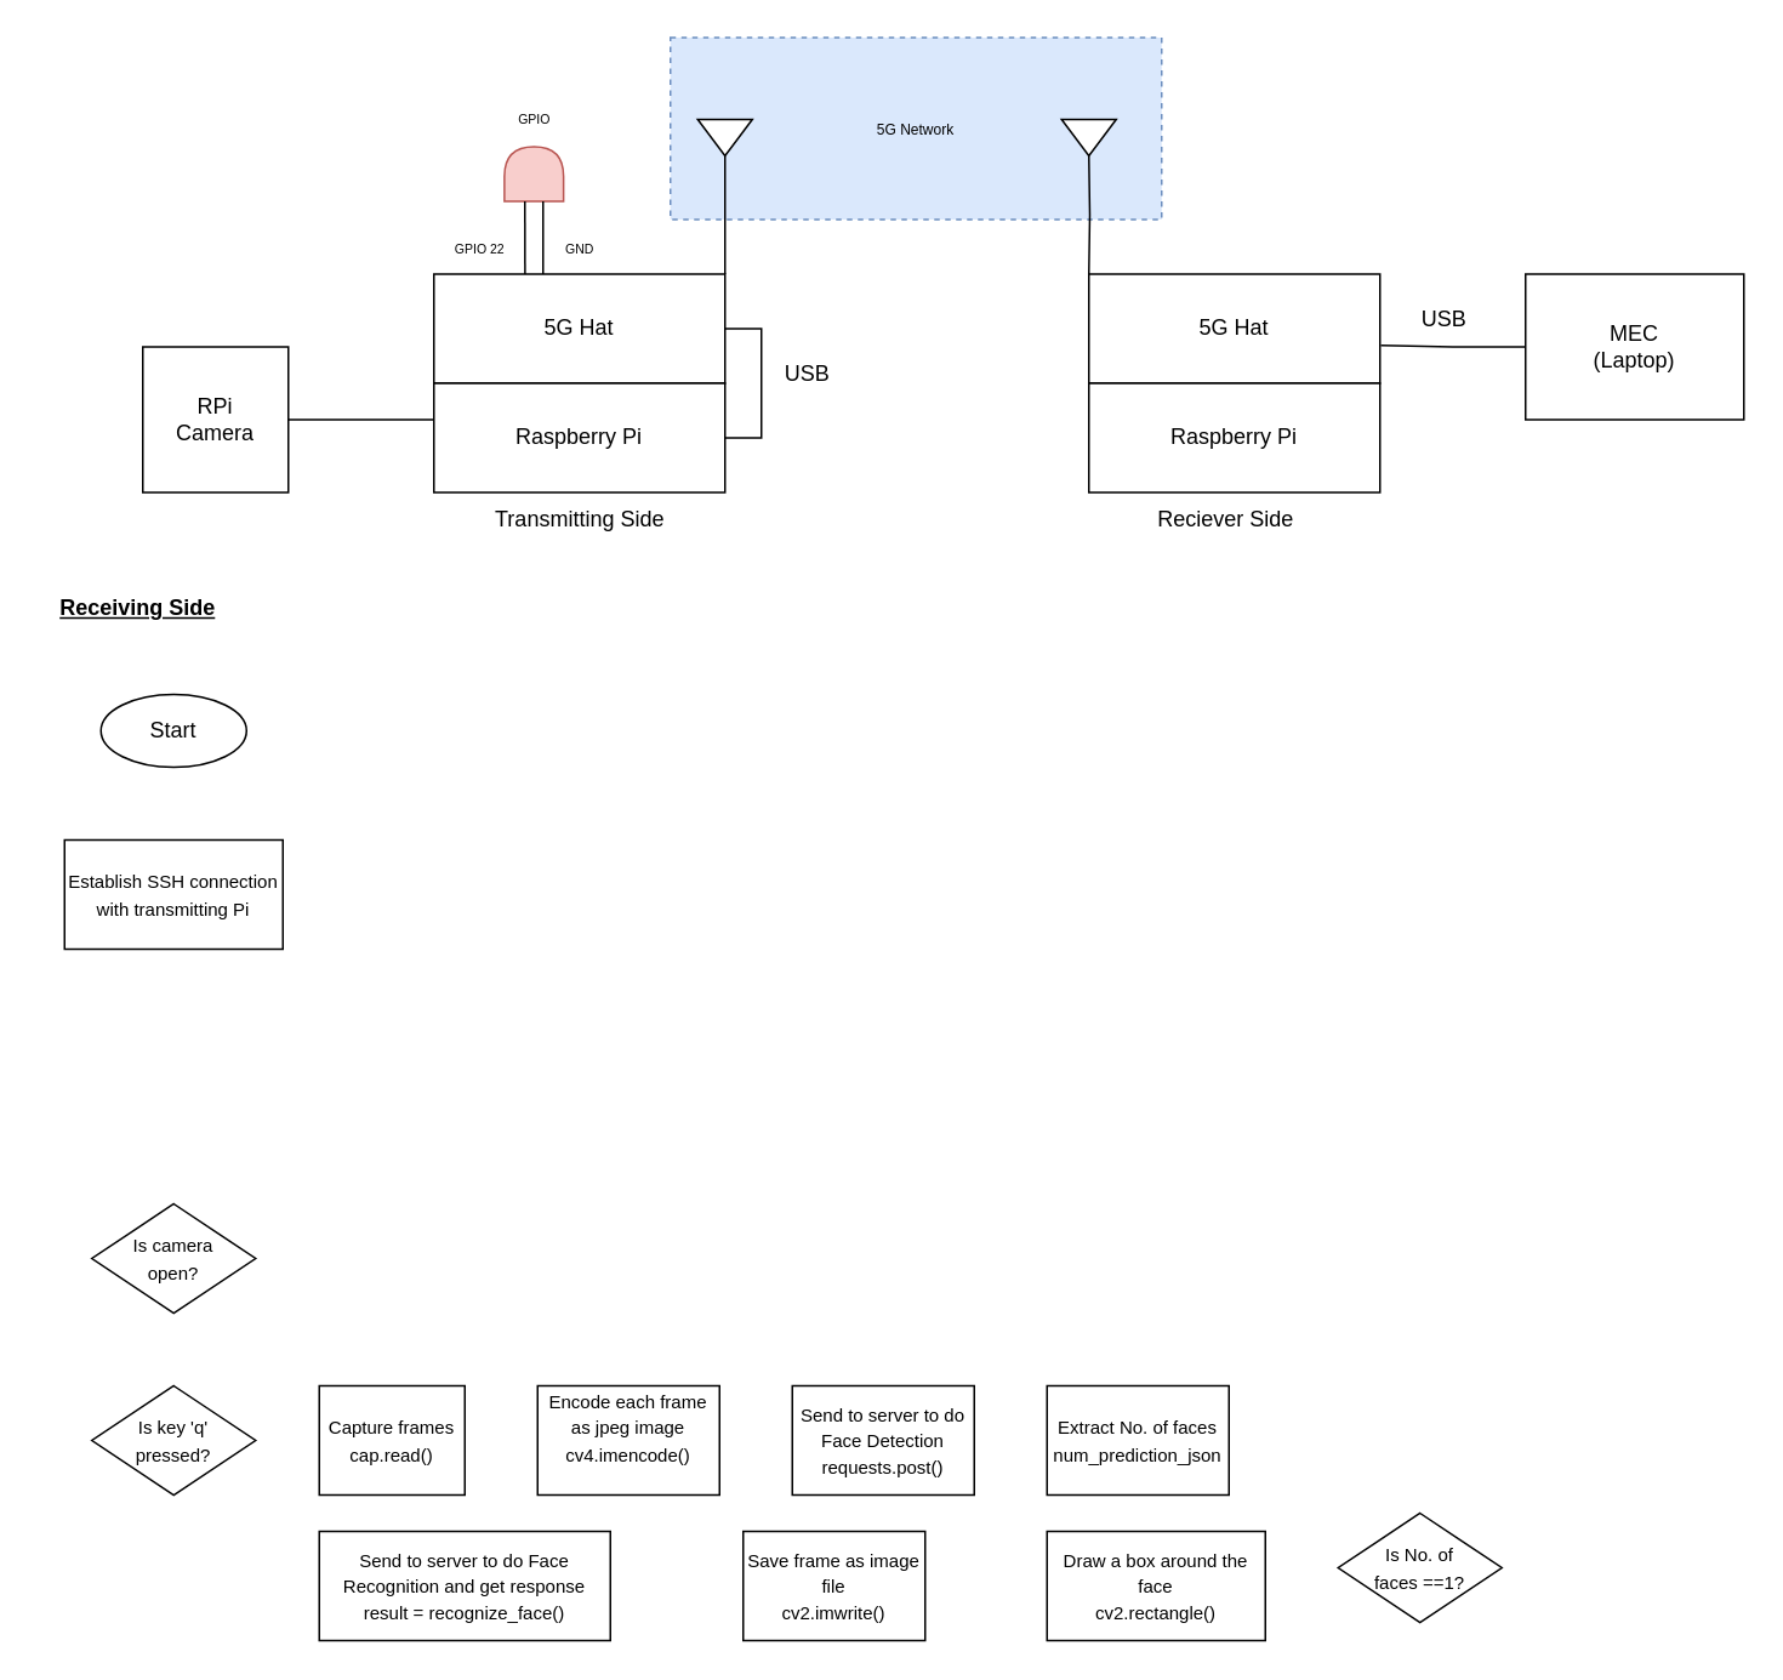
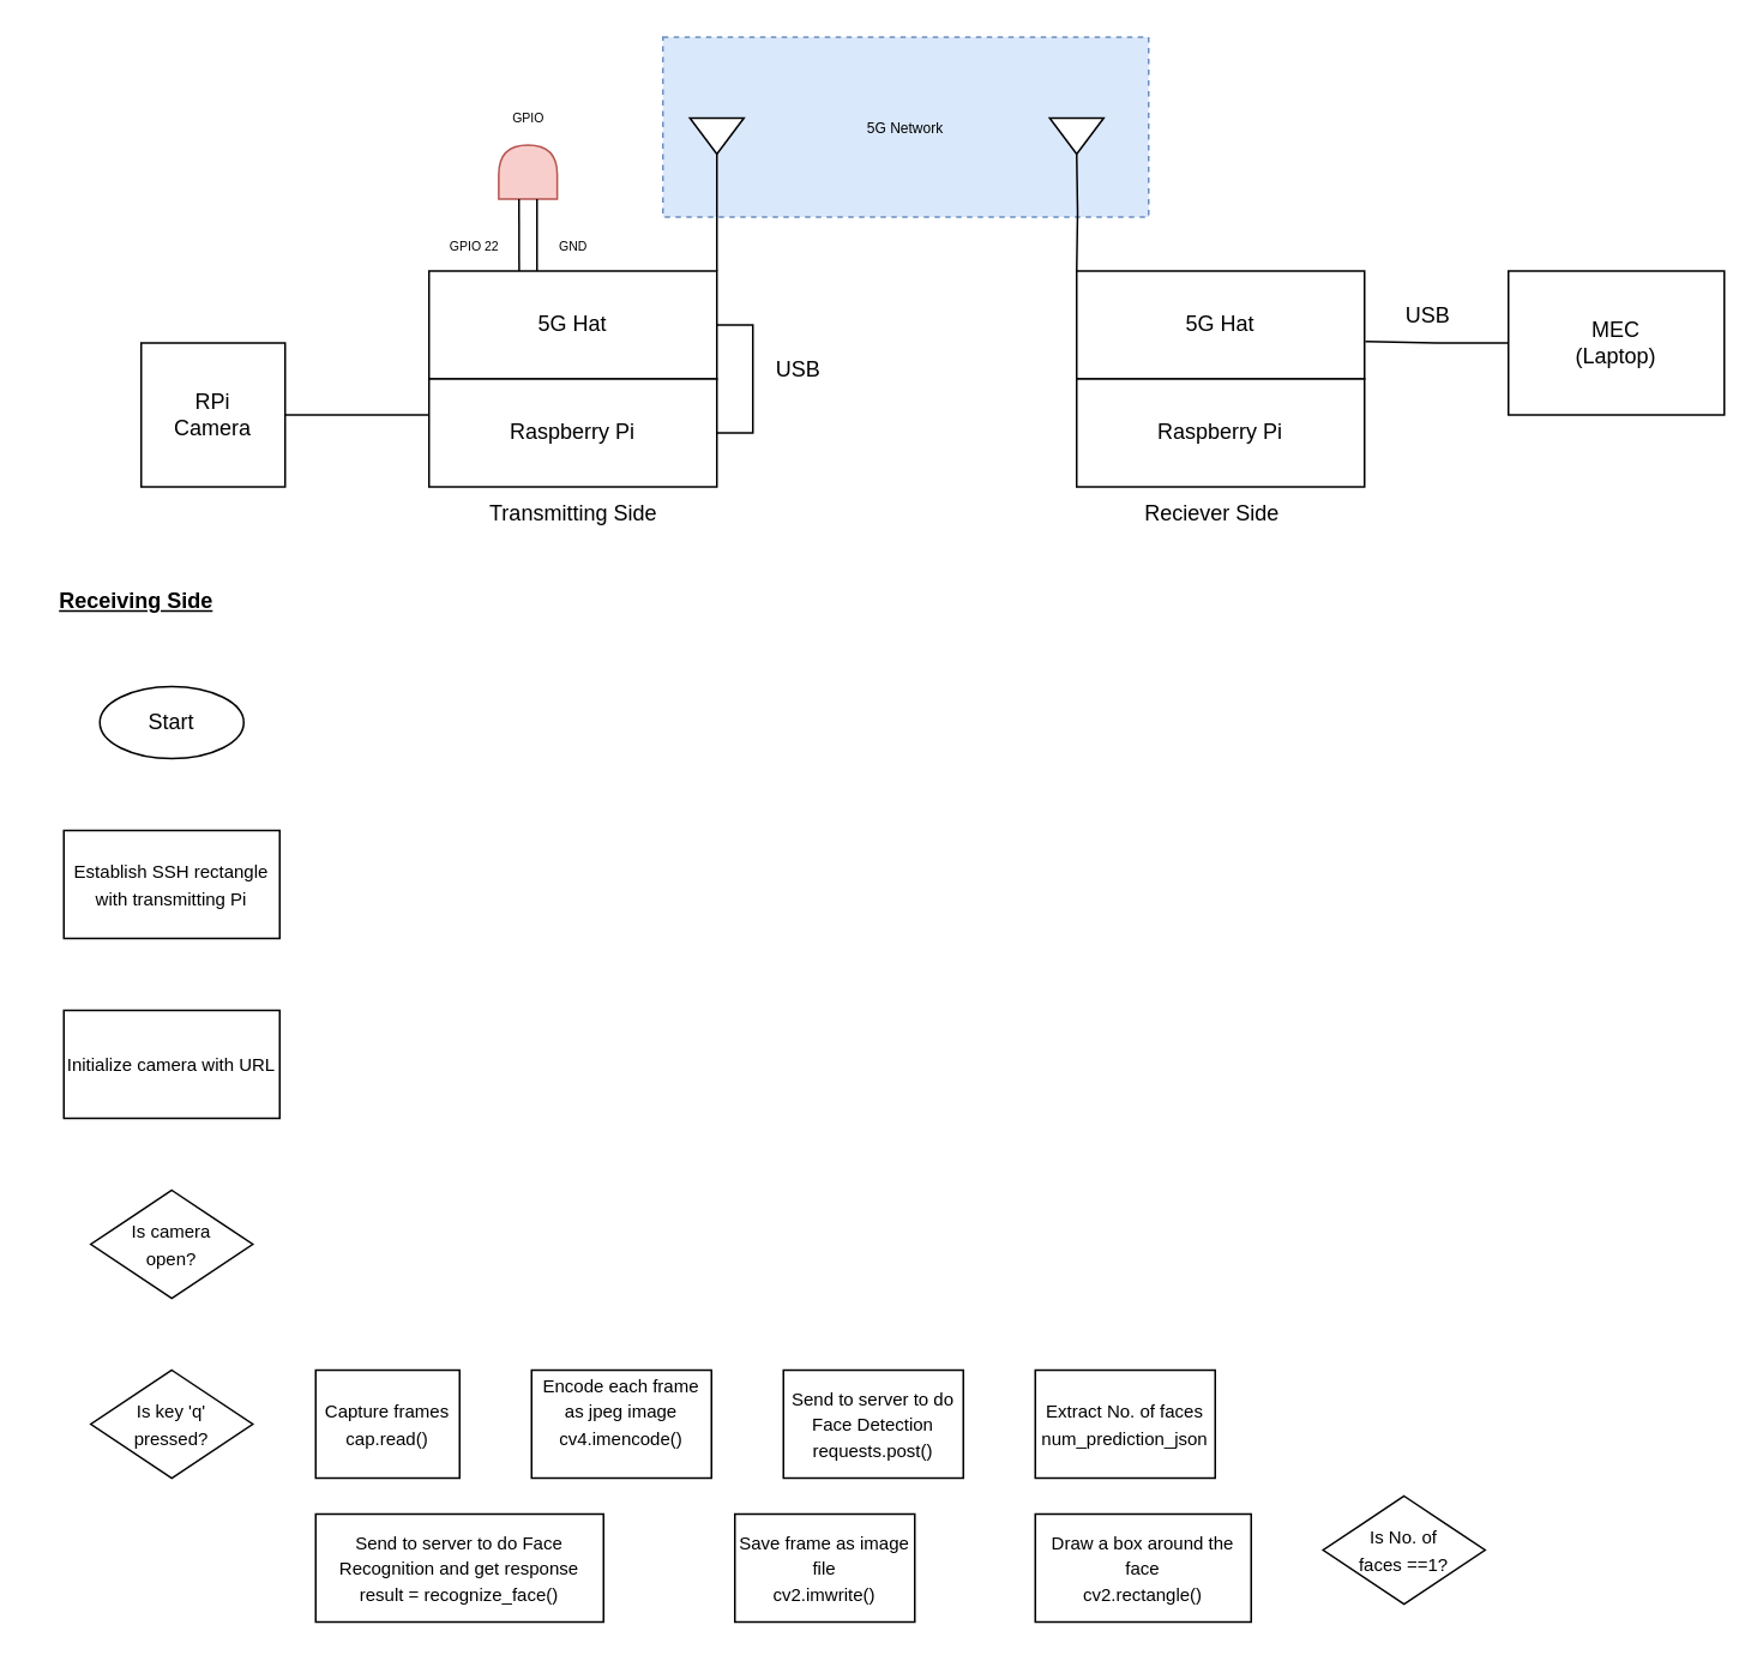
  <mxCell id="0" />
  <mxCell id="1" parent="0" />
  <mxCell id="2" value="&lt;font style=&quot;font-size: 8px;&quot;&gt;5G Network&lt;/font&gt;" style="rounded=0;whiteSpace=wrap;html=1;fillColor=#dae8fc;strokeColor=#6c8ebf;dashed=1;" vertex="1" parent="1"><mxGeometry x="368" y="20" width="270" height="100" as="geometry" /></mxCell>
  <mxCell id="3" style="edgeStyle=orthogonalEdgeStyle;rounded=0;orthogonalLoop=1;jettySize=auto;html=1;exitX=1;exitY=0.5;exitDx=0;exitDy=0;entryX=1;entryY=0.5;entryDx=0;entryDy=0;endArrow=none;endFill=0;" edge="1" parent="1" source="5" target="7"><mxGeometry relative="1" as="geometry" /></mxCell>
  <mxCell id="4" style="edgeStyle=orthogonalEdgeStyle;rounded=0;orthogonalLoop=1;jettySize=auto;html=1;exitX=1;exitY=0;exitDx=0;exitDy=0;entryX=1;entryY=0.5;entryDx=0;entryDy=0;endArrow=none;endFill=0;" edge="1" parent="1" source="5" target="9"><mxGeometry relative="1" as="geometry" /></mxCell>
  <mxCell id="5" value="5G Hat" style="rounded=0;whiteSpace=wrap;html=1;" vertex="1" parent="1"><mxGeometry x="238" y="150" width="160" height="60" as="geometry" /></mxCell>
  <mxCell id="6" style="edgeStyle=orthogonalEdgeStyle;rounded=0;orthogonalLoop=1;jettySize=auto;html=1;exitX=0.5;exitY=1;exitDx=0;exitDy=0;" edge="1" parent="1" source="5" target="5"><mxGeometry relative="1" as="geometry" /></mxCell>
  <mxCell id="7" value="Raspberry Pi" style="rounded=0;whiteSpace=wrap;html=1;" vertex="1" parent="1"><mxGeometry x="238" y="210" width="160" height="60" as="geometry" /></mxCell>
  <mxCell id="8" value="USB" style="text;html=1;align=center;verticalAlign=middle;resizable=0;points=[];autosize=1;strokeColor=none;fillColor=none;" vertex="1" parent="1"><mxGeometry x="418" y="190" width="50" height="30" as="geometry" /></mxCell>
  <mxCell id="9" value="" style="triangle;whiteSpace=wrap;html=1;rotation=90;" vertex="1" parent="1"><mxGeometry x="388" y="60" width="20" height="30" as="geometry" /></mxCell>
  <mxCell id="10" value="" style="shape=delay;whiteSpace=wrap;html=1;rotation=-90;fillColor=#f8cecc;strokeColor=#b85450;" vertex="1" parent="1"><mxGeometry x="278" y="78.75" width="30" height="32.5" as="geometry" /></mxCell>
  <mxCell id="11" value="" style="endArrow=none;html=1;rounded=0;exitX=0.313;exitY=0;exitDx=0;exitDy=0;exitPerimeter=0;" edge="1" parent="1" source="5"><mxGeometry width="50" height="50" relative="1" as="geometry"><mxPoint x="238" y="160" as="sourcePoint" /><mxPoint x="288" y="110" as="targetPoint" /></mxGeometry></mxCell>
  <mxCell id="12" value="" style="endArrow=none;html=1;rounded=0;exitX=0.313;exitY=0;exitDx=0;exitDy=0;exitPerimeter=0;" edge="1" parent="1"><mxGeometry width="50" height="50" relative="1" as="geometry"><mxPoint x="298" y="150" as="sourcePoint" /><mxPoint x="298" y="110" as="targetPoint" /></mxGeometry></mxCell>
  <mxCell id="13" value="RPi&lt;div&gt;Camera&lt;/div&gt;" style="whiteSpace=wrap;html=1;aspect=fixed;" vertex="1" parent="1"><mxGeometry x="78" y="190" width="80" height="80" as="geometry" /></mxCell>
  <mxCell id="14" style="edgeStyle=orthogonalEdgeStyle;rounded=0;orthogonalLoop=1;jettySize=auto;html=1;entryX=0;entryY=0.333;entryDx=0;entryDy=0;entryPerimeter=0;endArrow=none;endFill=0;" edge="1" parent="1" source="13" target="7"><mxGeometry relative="1" as="geometry" /></mxCell>
  <mxCell id="15" style="edgeStyle=orthogonalEdgeStyle;rounded=0;orthogonalLoop=1;jettySize=auto;html=1;exitX=1;exitY=0;exitDx=0;exitDy=0;entryX=1;entryY=0.5;entryDx=0;entryDy=0;endArrow=none;endFill=0;" edge="1" parent="1" target="18"><mxGeometry relative="1" as="geometry"><mxPoint x="598" y="150" as="sourcePoint" /></mxGeometry></mxCell>
  <mxCell id="16" value="5G Hat" style="rounded=0;whiteSpace=wrap;html=1;" vertex="1" parent="1"><mxGeometry x="598" y="150" width="160" height="60" as="geometry" /></mxCell>
  <mxCell id="17" value="Raspberry Pi" style="rounded=0;whiteSpace=wrap;html=1;" vertex="1" parent="1"><mxGeometry x="598" y="210" width="160" height="60" as="geometry" /></mxCell>
  <mxCell id="18" value="" style="triangle;whiteSpace=wrap;html=1;rotation=90;" vertex="1" parent="1"><mxGeometry x="588" y="60" width="20" height="30" as="geometry" /></mxCell>
  <mxCell id="19" value="MEC&lt;br&gt;(Laptop)" style="rounded=0;whiteSpace=wrap;html=1;" vertex="1" parent="1"><mxGeometry x="838" y="150" width="120" height="80" as="geometry" /></mxCell>
  <mxCell id="20" style="edgeStyle=orthogonalEdgeStyle;rounded=0;orthogonalLoop=1;jettySize=auto;html=1;exitX=0;exitY=0.5;exitDx=0;exitDy=0;entryX=1.003;entryY=0.653;entryDx=0;entryDy=0;entryPerimeter=0;endArrow=none;endFill=0;" edge="1" parent="1" source="19" target="16"><mxGeometry relative="1" as="geometry" /></mxCell>
  <mxCell id="21" value="USB" style="text;html=1;align=center;verticalAlign=middle;resizable=0;points=[];autosize=1;strokeColor=none;fillColor=none;" vertex="1" parent="1"><mxGeometry x="768" y="160" width="50" height="30" as="geometry" /></mxCell>
  <mxCell id="22" value="&lt;font style=&quot;font-size: 7px;&quot;&gt;GND&lt;/font&gt;" style="text;html=1;align=center;verticalAlign=middle;resizable=0;points=[];autosize=1;strokeColor=none;fillColor=none;" vertex="1" parent="1"><mxGeometry x="298" y="120" width="40" height="30" as="geometry" /></mxCell>
  <mxCell id="23" value="&lt;font style=&quot;font-size: 7px;&quot;&gt;GPIO 22&lt;/font&gt;" style="text;html=1;align=center;verticalAlign=middle;resizable=0;points=[];autosize=1;strokeColor=none;fillColor=none;" vertex="1" parent="1"><mxGeometry x="238" y="120" width="50" height="30" as="geometry" /></mxCell>
  <mxCell id="24" value="&lt;font style=&quot;font-size: 7px;&quot;&gt;GPIO&lt;/font&gt;" style="text;html=1;align=center;verticalAlign=middle;resizable=0;points=[];autosize=1;strokeColor=none;fillColor=none;" vertex="1" parent="1"><mxGeometry x="273" y="48.75" width="40" height="30" as="geometry" /></mxCell>
  <mxCell id="25" value="Reciever Side" style="text;html=1;align=center;verticalAlign=middle;resizable=0;points=[];autosize=1;strokeColor=none;fillColor=none;" vertex="1" parent="1"><mxGeometry x="623" y="270" width="100" height="30" as="geometry" /></mxCell>
  <mxCell id="26" value="Transmitting Side" style="text;html=1;align=center;verticalAlign=middle;resizable=0;points=[];autosize=1;strokeColor=none;fillColor=none;" vertex="1" parent="1"><mxGeometry x="258" y="270" width="120" height="30" as="geometry" /></mxCell>
  <mxCell id="27" value="Start" style="ellipse;whiteSpace=wrap;html=1;" vertex="1" parent="1"><mxGeometry x="55" y="381" width="80" height="40" as="geometry" /></mxCell>
- <mxCell id="28" value="&lt;font style=&quot;font-size: 10px;&quot;&gt;Establish SSH connection with transmitting Pi&lt;/font&gt;" style="rounded=0;whiteSpace=wrap;html=1;" vertex="1" parent="1"><mxGeometry x="35" y="461" width="120" height="60" as="geometry" /></mxCell>
+ <mxCell id="28" value="&lt;font style=&quot;font-size: 10px;&quot;&gt;Establish SSH rectangle with transmitting Pi&lt;/font&gt;" style="rounded=0;whiteSpace=wrap;html=1;" vertex="1" parent="1"><mxGeometry x="35" y="461" width="120" height="60" as="geometry" /></mxCell>
+ <mxCell id="29" value="&lt;font style=&quot;font-size: 10px;&quot;&gt;Initialize camera with URL&lt;/font&gt;" style="rounded=0;whiteSpace=wrap;html=1;" vertex="1" parent="1"><mxGeometry x="35" y="561" width="120" height="60" as="geometry" /></mxCell>
  <mxCell id="30" value="&lt;u&gt;&lt;b&gt;Receiving Side&lt;/b&gt;&lt;/u&gt;" style="text;html=1;align=center;verticalAlign=middle;resizable=0;points=[];autosize=1;strokeColor=none;fillColor=none;" vertex="1" parent="1"><mxGeometry x="20" y="319" width="110" height="30" as="geometry" /></mxCell>
  <mxCell id="31" value="&lt;font style=&quot;font-size: 10px;&quot;&gt;Is camera &lt;br&gt;open?&lt;/font&gt;" style="rhombus;whiteSpace=wrap;html=1;" vertex="1" parent="1"><mxGeometry x="50" y="661" width="90" height="60" as="geometry" /></mxCell>
  <mxCell id="32" value="&lt;span style=&quot;font-size: 10px;&quot;&gt;Is key 'q'&lt;/span&gt;&lt;div&gt;&lt;span style=&quot;font-size: 10px;&quot;&gt;pressed?&lt;/span&gt;&lt;/div&gt;" style="rhombus;whiteSpace=wrap;html=1;" vertex="1" parent="1"><mxGeometry x="50" y="761" width="90" height="60" as="geometry" /></mxCell>
  <mxCell id="33" value="&lt;font style=&quot;font-size: 10px;&quot;&gt;Capture frames&lt;/font&gt;&lt;div&gt;&lt;font style=&quot;font-size: 10px;&quot;&gt;cap.read()&lt;/font&gt;&lt;/div&gt;" style="rounded=0;whiteSpace=wrap;html=1;" vertex="1" parent="1"><mxGeometry x="175" y="761" width="80" height="60" as="geometry" /></mxCell>
  <mxCell id="34" value="&lt;span style=&quot;font-size: 10px;&quot;&gt;Encode each frame&lt;/span&gt;&lt;div&gt;&lt;span style=&quot;font-size: 10px;&quot;&gt;as jpeg image&lt;/span&gt;&lt;/div&gt;&lt;div&gt;&lt;span style=&quot;font-size: 10px;&quot;&gt;cv4.imencode()&lt;/span&gt;&lt;/div&gt;&lt;div&gt;&lt;span style=&quot;font-size: 10px;&quot;&gt;&lt;br&gt;&lt;/span&gt;&lt;/div&gt;" style="rounded=0;whiteSpace=wrap;html=1;" vertex="1" parent="1"><mxGeometry x="295" y="761" width="100" height="60" as="geometry" /></mxCell>
  <mxCell id="35" value="&lt;div&gt;&lt;span style=&quot;font-size: 10px;&quot;&gt;Send to server to do Face Detection&lt;/span&gt;&lt;/div&gt;&lt;div&gt;&lt;span style=&quot;font-size: 10px;&quot;&gt;requests.post()&lt;/span&gt;&lt;/div&gt;" style="rounded=0;whiteSpace=wrap;html=1;" vertex="1" parent="1"><mxGeometry x="435" y="761" width="100" height="60" as="geometry" /></mxCell>
  <mxCell id="36" value="&lt;div&gt;&lt;span style=&quot;font-size: 10px;&quot;&gt;Extract No. of faces&lt;/span&gt;&lt;/div&gt;&lt;div&gt;&lt;span style=&quot;font-size: 10px;&quot;&gt;num_prediction_json&lt;/span&gt;&lt;/div&gt;" style="rounded=0;whiteSpace=wrap;html=1;" vertex="1" parent="1"><mxGeometry x="575" y="761" width="100" height="60" as="geometry" /></mxCell>
  <mxCell id="37" value="&lt;span style=&quot;font-size: 10px;&quot;&gt;Is No. of&lt;/span&gt;&lt;div&gt;&lt;span style=&quot;font-size: 10px;&quot;&gt;faces ==1?&lt;/span&gt;&lt;/div&gt;" style="rhombus;whiteSpace=wrap;html=1;" vertex="1" parent="1"><mxGeometry x="735" y="831" width="90" height="60" as="geometry" /></mxCell>
  <mxCell id="38" value="&lt;div&gt;&lt;span style=&quot;font-size: 10px;&quot;&gt;Draw a box around the face&lt;/span&gt;&lt;/div&gt;&lt;div&gt;&lt;span style=&quot;font-size: 10px;&quot;&gt;cv2.rectangle()&lt;/span&gt;&lt;/div&gt;" style="rounded=0;whiteSpace=wrap;html=1;" vertex="1" parent="1"><mxGeometry x="575" y="841" width="120" height="60" as="geometry" /></mxCell>
  <mxCell id="39" value="&lt;div&gt;&lt;span style=&quot;font-size: 10px;&quot;&gt;Save frame as image file&lt;/span&gt;&lt;/div&gt;&lt;div&gt;&lt;span style=&quot;font-size: 10px;&quot;&gt;cv2.imwrite()&lt;/span&gt;&lt;/div&gt;" style="rounded=0;whiteSpace=wrap;html=1;" vertex="1" parent="1"><mxGeometry x="408" y="841" width="100" height="60" as="geometry" /></mxCell>
  <mxCell id="40" value="&lt;div&gt;&lt;span style=&quot;font-size: 10px;&quot;&gt;Send to server to do Face Recognition and get response&lt;/span&gt;&lt;/div&gt;&lt;div&gt;&lt;span style=&quot;font-size: 10px;&quot;&gt;result = recognize_face()&lt;/span&gt;&lt;/div&gt;" style="rounded=0;whiteSpace=wrap;html=1;" vertex="1" parent="1"><mxGeometry x="175" y="841" width="160" height="60" as="geometry" /></mxCell>
